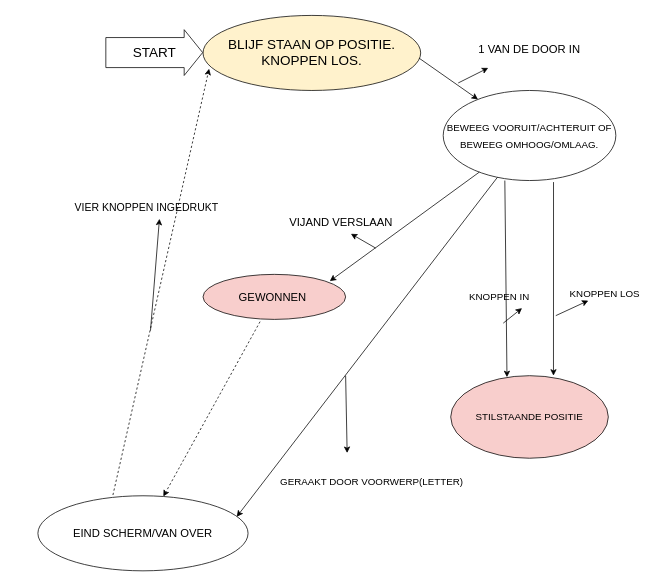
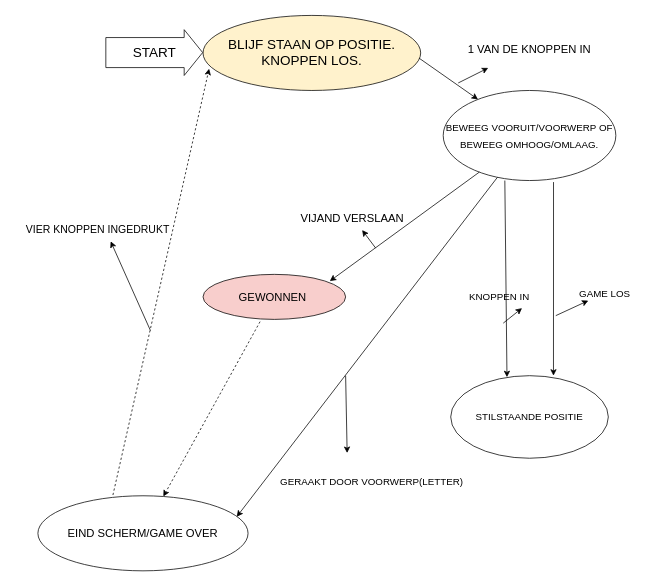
  <mxCell id="0" />
  <mxCell id="1" parent="0" />
  <mxCell id="2" value="&lt;font style=&quot;font-size: 18px&quot;&gt;BLIJF STAAN OP POSITIE.&lt;br&gt;KNOPPEN LOS.&lt;/font&gt;" style="ellipse;whiteSpace=wrap;html=1;fillColor=#fff2cc;" vertex="1" parent="1"><mxGeometry x="270" width="290" height="100" as="geometry" y="20" /></mxCell>
  <mxCell id="3" value="START" style="shape=flexArrow;endArrow=classic;html=1;rounded=0;fontSize=18;width=40;endSize=7.87;" edge="1" parent="1"><mxGeometry width="50" height="50" relative="1" as="geometry"><mxPoint x="140" y="69.5" as="sourcePoint" /><mxPoint x="270" y="69.5" as="targetPoint" /></mxGeometry></mxCell>
  <mxCell id="4" value="" style="endArrow=classic;html=1;rounded=0;fontSize=18;exitX=0.993;exitY=0.57;exitDx=0;exitDy=0;exitPerimeter=0;" edge="1" parent="1" source="2" target="5"><mxGeometry width="50" height="50" relative="1" as="geometry"><mxPoint x="720" y="460" as="sourcePoint" /><mxPoint x="650" y="160" as="targetPoint" /></mxGeometry></mxCell>
- <mxCell id="5" value="&lt;font style=&quot;font-size: 13px&quot;&gt;BEWEEG VOORUIT/ACHTERUIT OF BEWEEG OMHOOG/OMLAAG&lt;/font&gt;&lt;font style=&quot;font-size: 13px&quot;&gt;.&lt;/font&gt;" style="ellipse;whiteSpace=wrap;html=1;fontSize=18;" vertex="1" parent="1"><mxGeometry x="590" y="120" width="230" height="120" as="geometry" /></mxCell>
- <mxCell id="6" value="STILSTAANDE POSITIE" style="ellipse;whiteSpace=wrap;html=1;fontSize=13;fillColor=#f8cecc;" vertex="1" parent="1"><mxGeometry x="600" y="500" width="210" height="110" as="geometry" /></mxCell>
+ <mxCell id="5" value="&lt;font style=&quot;font-size: 13px&quot;&gt;BEWEEG VOORUIT/VOORWERP OF BEWEEG OMHOOG/OMLAAG&lt;/font&gt;&lt;font style=&quot;font-size: 13px&quot;&gt;.&lt;/font&gt;" style="ellipse;whiteSpace=wrap;html=1;fontSize=18;" vertex="1" parent="1"><mxGeometry x="590" y="120" width="230" height="120" as="geometry" /></mxCell>
+ <mxCell id="6" value="STILSTAANDE POSITIE" style="ellipse;whiteSpace=wrap;html=1;fontSize=13;" vertex="1" parent="1"><mxGeometry x="600" y="500" width="210" height="110" as="geometry" /></mxCell>
  <mxCell id="7" value="" style="endArrow=classic;html=1;rounded=0;fontSize=13;exitX=0.639;exitY=1.017;exitDx=0;exitDy=0;exitPerimeter=0;entryX=0.652;entryY=0;entryDx=0;entryDy=0;entryPerimeter=0;" edge="1" parent="1" source="5" target="6"><mxGeometry width="50" height="50" relative="1" as="geometry"><mxPoint x="720" y="460" as="sourcePoint" /><mxPoint x="770" y="410" as="targetPoint" /></mxGeometry></mxCell>
  <mxCell id="8" value="" style="endArrow=classic;html=1;rounded=0;fontSize=13;exitX=0.357;exitY=1;exitDx=0;exitDy=0;exitPerimeter=0;entryX=0.357;entryY=0.018;entryDx=0;entryDy=0;entryPerimeter=0;" edge="1" parent="1" source="5" target="6"><mxGeometry width="50" height="50" relative="1" as="geometry"><mxPoint x="720" y="460" as="sourcePoint" /><mxPoint x="770" y="410" as="targetPoint" /></mxGeometry></mxCell>
- <mxCell id="9" value="KNOPPEN LOS" style="text;html=1;align=center;verticalAlign=middle;resizable=0;points=[];autosize=1;strokeColor=none;fillColor=none;fontSize=13;" vertex="1" parent="1"><mxGeometry x="750" y="380" width="110" height="20" as="geometry" /></mxCell>
+ <mxCell id="9" value="GAME LOS" style="text;html=1;align=center;verticalAlign=middle;resizable=0;points=[];autosize=1;strokeColor=none;fillColor=none;fontSize=13;" vertex="1" parent="1"><mxGeometry x="750" y="380" width="110" height="20" as="geometry" /></mxCell>
  <mxCell id="10" value="" style="endArrow=classic;html=1;rounded=0;fontSize=13;" edge="1" parent="1" target="9"><mxGeometry width="50" height="50" relative="1" as="geometry"><mxPoint x="740" y="420" as="sourcePoint" /><mxPoint x="770" y="410" as="targetPoint" /></mxGeometry></mxCell>
  <mxCell id="11" value="KNOPPEN IN" style="text;html=1;strokeColor=none;fillColor=none;align=center;verticalAlign=middle;whiteSpace=wrap;rounded=0;fontSize=13;" vertex="1" parent="1"><mxGeometry x="605" y="380" width="120" height="30" as="geometry" /></mxCell>
  <mxCell id="12" value="" style="endArrow=classic;html=1;rounded=0;fontSize=13;entryX=0.75;entryY=1;entryDx=0;entryDy=0;" edge="1" parent="1" target="11"><mxGeometry width="50" height="50" relative="1" as="geometry"><mxPoint x="670" y="430" as="sourcePoint" /><mxPoint x="770" y="410" as="targetPoint" /></mxGeometry></mxCell>
- <mxCell id="13" value="&lt;font style=&quot;font-size: 15px&quot;&gt;EIND SCHERM/VAN OVER&lt;br&gt;&lt;/font&gt;" style="ellipse;whiteSpace=wrap;html=1;fontSize=13;" vertex="1" parent="1"><mxGeometry x="50" y="660" width="280" height="100" as="geometry" /></mxCell>
+ <mxCell id="13" value="&lt;font style=&quot;font-size: 15px&quot;&gt;EIND SCHERM/GAME OVER&lt;br&gt;&lt;/font&gt;" style="ellipse;whiteSpace=wrap;html=1;fontSize=13;" vertex="1" parent="1"><mxGeometry x="50" y="660" width="280" height="100" as="geometry" /></mxCell>
  <mxCell id="14" value="" style="endArrow=classic;html=1;rounded=0;fontSize=18;entryX=0.946;entryY=0.28;entryDx=0;entryDy=0;entryPerimeter=0;" edge="1" parent="1" source="5" target="13"><mxGeometry width="50" height="50" relative="1" as="geometry"><mxPoint x="350" y="460" as="sourcePoint" /><mxPoint x="400" y="410" as="targetPoint" /></mxGeometry></mxCell>
  <mxCell id="15" value="&lt;font style=&quot;font-size: 13px&quot;&gt;GERAAKT DOOR VOORWERP(LETTER)&lt;/font&gt;" style="text;html=1;strokeColor=none;fillColor=none;align=center;verticalAlign=middle;whiteSpace=wrap;rounded=0;fontSize=18;" vertex="1" parent="1"><mxGeometry x="370" y="605" width="250" height="70" as="geometry" /></mxCell>
  <mxCell id="16" value="" style="endArrow=classic;html=1;rounded=0;fontSize=13;entryX=0.368;entryY=-0.029;entryDx=0;entryDy=0;entryPerimeter=0;" edge="1" parent="1" target="15"><mxGeometry width="50" height="50" relative="1" as="geometry"><mxPoint x="460" y="500" as="sourcePoint" /><mxPoint x="770" y="410" as="targetPoint" /></mxGeometry></mxCell>
  <mxCell id="17" value="" style="endArrow=classic;html=1;rounded=0;fontSize=13;exitX=0.357;exitY=-0.01;exitDx=0;exitDy=0;exitPerimeter=0;entryX=0.028;entryY=0.71;entryDx=0;entryDy=0;entryPerimeter=0;dashed=1;" edge="1" parent="1" source="13" target="2"><mxGeometry width="50" height="50" relative="1" as="geometry"><mxPoint x="720" y="460" as="sourcePoint" /><mxPoint x="770" y="410" as="targetPoint" /></mxGeometry></mxCell>
  <mxCell id="18" value="GEWONNEN&amp;nbsp;" style="ellipse;whiteSpace=wrap;html=1;fontSize=15;fillColor=#f8cecc;" vertex="1" parent="1"><mxGeometry x="270" y="365" width="190" height="60" as="geometry" /></mxCell>
  <mxCell id="19" value="" style="endArrow=classic;html=1;rounded=0;fontSize=15;entryX=0.889;entryY=0.15;entryDx=0;entryDy=0;entryPerimeter=0;" edge="1" parent="1" source="5" target="18"><mxGeometry width="50" height="50" relative="1" as="geometry"><mxPoint x="690" y="460" as="sourcePoint" /><mxPoint x="740" y="410" as="targetPoint" /></mxGeometry></mxCell>
- <mxCell id="20" value="VIJAND VERSLAAN" style="text;html=1;strokeColor=none;fillColor=none;align=center;verticalAlign=middle;whiteSpace=wrap;rounded=0;fontSize=15;" vertex="1" parent="1"><mxGeometry x="329" y="280" width="250" height="30" as="geometry" /></mxCell>
+ <mxCell id="20" value="VIJAND VERSLAAN" style="text;html=1;strokeColor=none;fillColor=none;align=center;verticalAlign=middle;whiteSpace=wrap;rounded=0;fontSize=15;" vertex="1" parent="1"><mxGeometry x="344" y="275" width="250" height="30" as="geometry" /></mxCell>
  <mxCell id="21" value="" style="endArrow=classic;html=1;rounded=0;fontSize=15;exitX=0.4;exitY=1.05;exitDx=0;exitDy=0;exitPerimeter=0;dashed=1;" edge="1" parent="1" source="18" target="13"><mxGeometry width="50" height="50" relative="1" as="geometry"><mxPoint x="330" y="470" as="sourcePoint" /><mxPoint x="370" y="350" as="targetPoint" /></mxGeometry></mxCell>
- <mxCell id="22" value="1 VAN DE DOOR IN" style="text;html=1;strokeColor=none;fillColor=none;align=center;verticalAlign=middle;whiteSpace=wrap;rounded=0;fontSize=15;" vertex="1" parent="1"><mxGeometry x="595" y="40" width="220" height="50" as="geometry" /></mxCell>
+ <mxCell id="22" value="1 VAN DE KNOPPEN IN" style="text;html=1;strokeColor=none;fillColor=none;align=center;verticalAlign=middle;whiteSpace=wrap;rounded=0;fontSize=15;" vertex="1" parent="1"><mxGeometry x="595" y="40" width="220" height="50" as="geometry" /></mxCell>
  <mxCell id="23" value="" style="endArrow=classic;html=1;rounded=0;fontSize=15;entryX=0.25;entryY=1;entryDx=0;entryDy=0;" edge="1" parent="1" target="22"><mxGeometry width="50" height="50" relative="1" as="geometry"><mxPoint x="610" y="110" as="sourcePoint" /><mxPoint x="740" y="410" as="targetPoint" /><Array as="points" /></mxGeometry></mxCell>
  <mxCell id="24" value="" style="endArrow=classic;html=1;rounded=0;fontSize=15;entryX=0.552;entryY=1.033;entryDx=0;entryDy=0;entryPerimeter=0;" edge="1" parent="1" target="20"><mxGeometry width="50" height="50" relative="1" as="geometry"><mxPoint x="500" y="330" as="sourcePoint" /><mxPoint x="740" y="410" as="targetPoint" /></mxGeometry></mxCell>
- <mxCell id="25" value="&lt;font style=&quot;font-size: 14px&quot;&gt;VIER KNOPPEN INGEDRUKT&lt;/font&gt;" style="text;html=1;strokeColor=none;fillColor=none;align=center;verticalAlign=middle;whiteSpace=wrap;rounded=0;fontSize=15;" vertex="1" parent="1"><mxGeometry x="85" y="260" width="220" height="30" as="geometry" /></mxCell>
+ <mxCell id="25" value="&lt;font style=&quot;font-size: 14px&quot;&gt;VIER KNOPPEN INGEDRUKT&lt;/font&gt;" style="text;html=1;strokeColor=none;fillColor=none;align=center;verticalAlign=middle;whiteSpace=wrap;rounded=0;fontSize=15;" vertex="1" parent="1"><mxGeometry x="20" y="290" width="220" height="30" as="geometry" /></mxCell>
  <mxCell id="26" value="" style="endArrow=classic;html=1;rounded=0;fontSize=15;entryX=0.577;entryY=1.033;entryDx=0;entryDy=0;entryPerimeter=0;" edge="1" parent="1" target="25"><mxGeometry width="50" height="50" relative="1" as="geometry"><mxPoint x="200" y="440" as="sourcePoint" /><mxPoint x="740" y="410" as="targetPoint" /></mxGeometry></mxCell>
